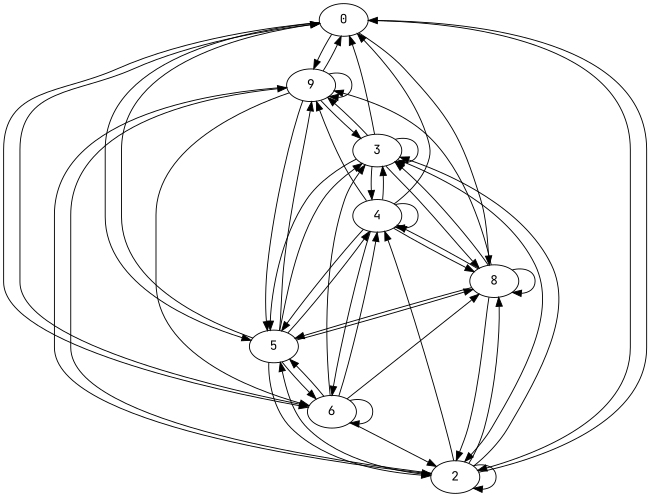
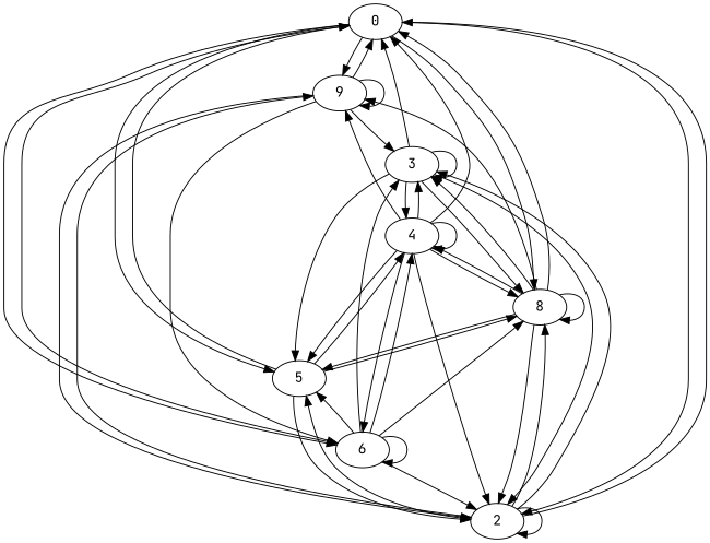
  digraph {
    fontname="JetBrains Mono"
    node [fontname="JetBrains Mono"]
    edge [fontname="JetBrains Mono"]
    0 [arm="<arms.ArmBernoulli object at 0x7fb60e43d4a8>"]
    n2 [arm="<arms.ArmBernoulli object at 0x7fb60e43def0>" label=9]
    2 [arm="<arms.ArmBernoulli object at 0x7fb60e43d080>"]
    5 [arm="<arms.ArmBernoulli object at 0x7fb60e43da90>"]
    6 [arm="<arms.ArmBernoulli object at 0x7fb60e43d198>"]
    n6 [arm="<arms.ArmBernoulli object at 0x7fb60e43d0f0>" label=8]
    3 [arm="<arms.ArmBernoulli object at 0x7fb60e43d908>"]
    4 [arm="<arms.ArmBernoulli object at 0x7fb60e43d128>"]
    0 -> n2
    0 -> 2
    0 -> 5
    0 -> 6
    0 -> n6
    n2 -> 0
    n2 -> n2
    n2 -> 2
-   n2 -> 5
    n2 -> 6
    n2 -> 3
    2 -> 0
    2 -> n2
    2 -> 2
    2 -> 5
    2 -> n6
    2 -> 3
-   2 -> 4
+   4 -> 2
    5 -> 0
-   5 -> n2
    5 -> 2
-   5 -> 6
    5 -> n6
-   5 -> 3
    5 -> 4
    6 -> 0
    6 -> 2
    6 -> 5
    6 -> 6
    6 -> n6
    6 -> 3
    6 -> 4
+   n6 -> 0
    n6 -> n2
    n6 -> 2
    n6 -> 5
    n6 -> n6
    n6 -> 3
    n6 -> 4
    3 -> 0
-   3 -> n2
    3 -> 2
    3 -> 5
    3 -> n6
    3 -> 3
    3 -> 4
    4 -> 0
    4 -> n2
    4 -> 5
    4 -> 6
    4 -> n6
    4 -> 3
    4 -> 4
  }
